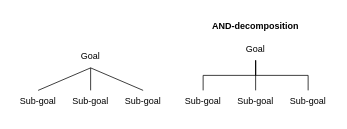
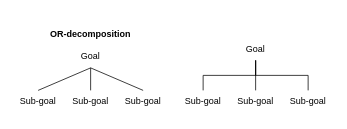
  <mxCell id="0" />
  <mxCell id="1" parent="0" />
  <mxCell id="2" style="edgeStyle=none;rounded=0;orthogonalLoop=1;jettySize=auto;html=1;endArrow=none;endFill=0;" edge="1" parent="1" source="4" target="8"><mxGeometry relative="1" as="geometry" /></mxCell>
  <mxCell id="3" style="edgeStyle=none;rounded=0;orthogonalLoop=1;jettySize=auto;html=1;entryX=0.5;entryY=0;entryDx=0;entryDy=0;endArrow=none;endFill=0;exitX=0.5;exitY=1;exitDx=0;exitDy=0;" edge="1" parent="1" source="4" target="9"><mxGeometry relative="1" as="geometry" /></mxCell>
  <mxCell id="4" value="Goal" style="text;html=1;strokeColor=none;fillColor=none;align=center;verticalAlign=middle;whiteSpace=wrap;rounded=0;" vertex="1" parent="1"><mxGeometry x="90" y="60" width="60" height="30" as="geometry" /></mxCell>
+ <mxCell id="5" value="&lt;b&gt;OR-decomposition&lt;/b&gt;" style="text;html=1;strokeColor=none;fillColor=none;align=center;verticalAlign=middle;whiteSpace=wrap;rounded=0;" vertex="1" parent="1"><mxGeometry x="60" y="30" width="120" height="30" as="geometry" /></mxCell>
  <mxCell id="6" value="" style="endArrow=none;html=1;rounded=0;entryX=0.5;entryY=1;entryDx=0;entryDy=0;exitX=0.5;exitY=0;exitDx=0;exitDy=0;" edge="1" parent="1" source="7" target="4"><mxGeometry width="50" height="50" relative="1" as="geometry"><mxPoint x="60" y="120" as="sourcePoint" /><mxPoint x="90" y="80" as="targetPoint" /></mxGeometry></mxCell>
  <mxCell id="7" value="Sub-goal" style="text;html=1;strokeColor=none;fillColor=none;align=center;verticalAlign=middle;whiteSpace=wrap;rounded=0;" vertex="1" parent="1"><mxGeometry x="20" y="120" width="60" height="30" as="geometry" /></mxCell>
  <mxCell id="8" value="Sub-goal" style="text;html=1;strokeColor=none;fillColor=none;align=center;verticalAlign=middle;whiteSpace=wrap;rounded=0;" vertex="1" parent="1"><mxGeometry x="90" y="120" width="60" height="30" as="geometry" /></mxCell>
  <mxCell id="9" value="Sub-goal" style="text;html=1;strokeColor=none;fillColor=none;align=center;verticalAlign=middle;whiteSpace=wrap;rounded=0;" vertex="1" parent="1"><mxGeometry x="160" y="120" width="60" height="30" as="geometry" /></mxCell>
- <mxCell id="10" value="&lt;b&gt;AND-decomposition&lt;/b&gt;" style="text;html=1;strokeColor=none;fillColor=none;align=center;verticalAlign=middle;whiteSpace=wrap;rounded=0;" vertex="1" parent="1"><mxGeometry x="280" y="20" width="120" height="30" as="geometry" /></mxCell>
  <mxCell id="11" style="edgeStyle=orthogonalEdgeStyle;rounded=0;orthogonalLoop=1;jettySize=auto;html=1;entryX=0.5;entryY=0;entryDx=0;entryDy=0;endArrow=none;endFill=0;exitX=0.5;exitY=1;exitDx=0;exitDy=0;" edge="1" parent="1" source="14" target="15"><mxGeometry relative="1" as="geometry"><Array as="points"><mxPoint x="340" y="100" /><mxPoint x="270" y="100" /></Array></mxGeometry></mxCell>
  <mxCell id="12" style="edgeStyle=orthogonalEdgeStyle;rounded=0;orthogonalLoop=1;jettySize=auto;html=1;endArrow=none;endFill=0;" edge="1" parent="1" source="14" target="16"><mxGeometry relative="1" as="geometry" /></mxCell>
  <mxCell id="13" style="edgeStyle=orthogonalEdgeStyle;rounded=0;orthogonalLoop=1;jettySize=auto;html=1;entryX=0.5;entryY=0;entryDx=0;entryDy=0;endArrow=none;endFill=0;" edge="1" parent="1" source="14" target="17"><mxGeometry relative="1" as="geometry"><Array as="points"><mxPoint x="340" y="100" /><mxPoint x="410" y="100" /></Array></mxGeometry></mxCell>
  <mxCell id="14" value="Goal" style="text;html=1;strokeColor=none;fillColor=none;align=center;verticalAlign=middle;whiteSpace=wrap;rounded=0;" vertex="1" parent="1"><mxGeometry x="310" y="50" width="60" height="30" as="geometry" /></mxCell>
  <mxCell id="15" value="Sub-goal" style="text;html=1;strokeColor=none;fillColor=none;align=center;verticalAlign=middle;whiteSpace=wrap;rounded=0;" vertex="1" parent="1"><mxGeometry x="240" y="120" width="60" height="30" as="geometry" /></mxCell>
  <mxCell id="16" value="Sub-goal" style="text;html=1;strokeColor=none;fillColor=none;align=center;verticalAlign=middle;whiteSpace=wrap;rounded=0;" vertex="1" parent="1"><mxGeometry x="310" y="120" width="60" height="30" as="geometry" /></mxCell>
  <mxCell id="17" value="Sub-goal" style="text;html=1;strokeColor=none;fillColor=none;align=center;verticalAlign=middle;whiteSpace=wrap;rounded=0;" vertex="1" parent="1"><mxGeometry x="380" y="120" width="60" height="30" as="geometry" /></mxCell>
